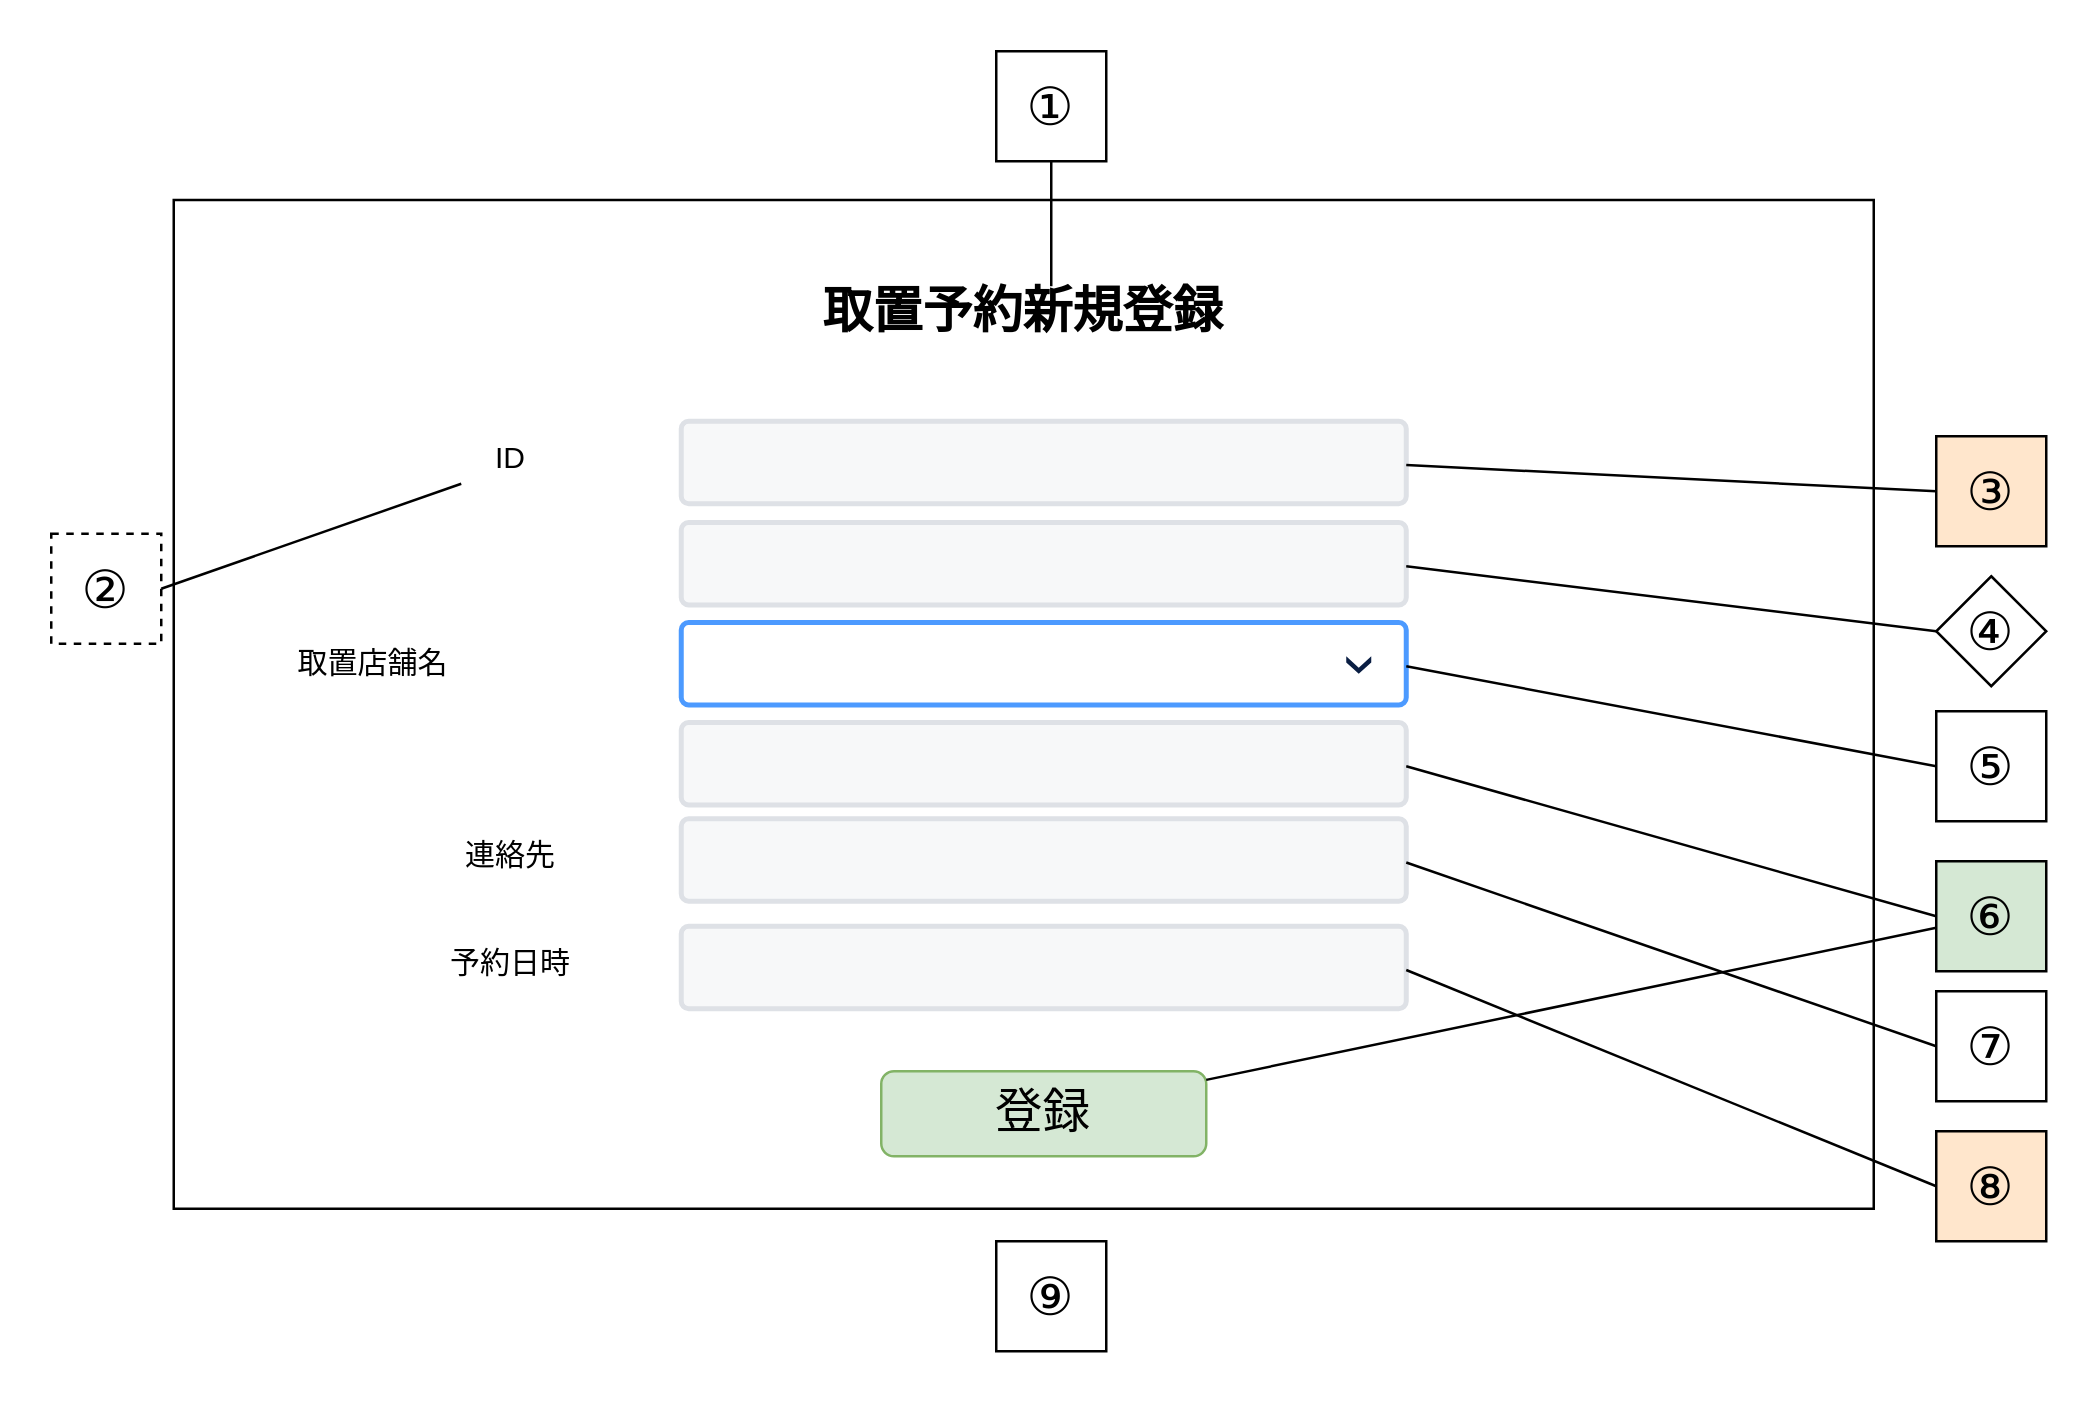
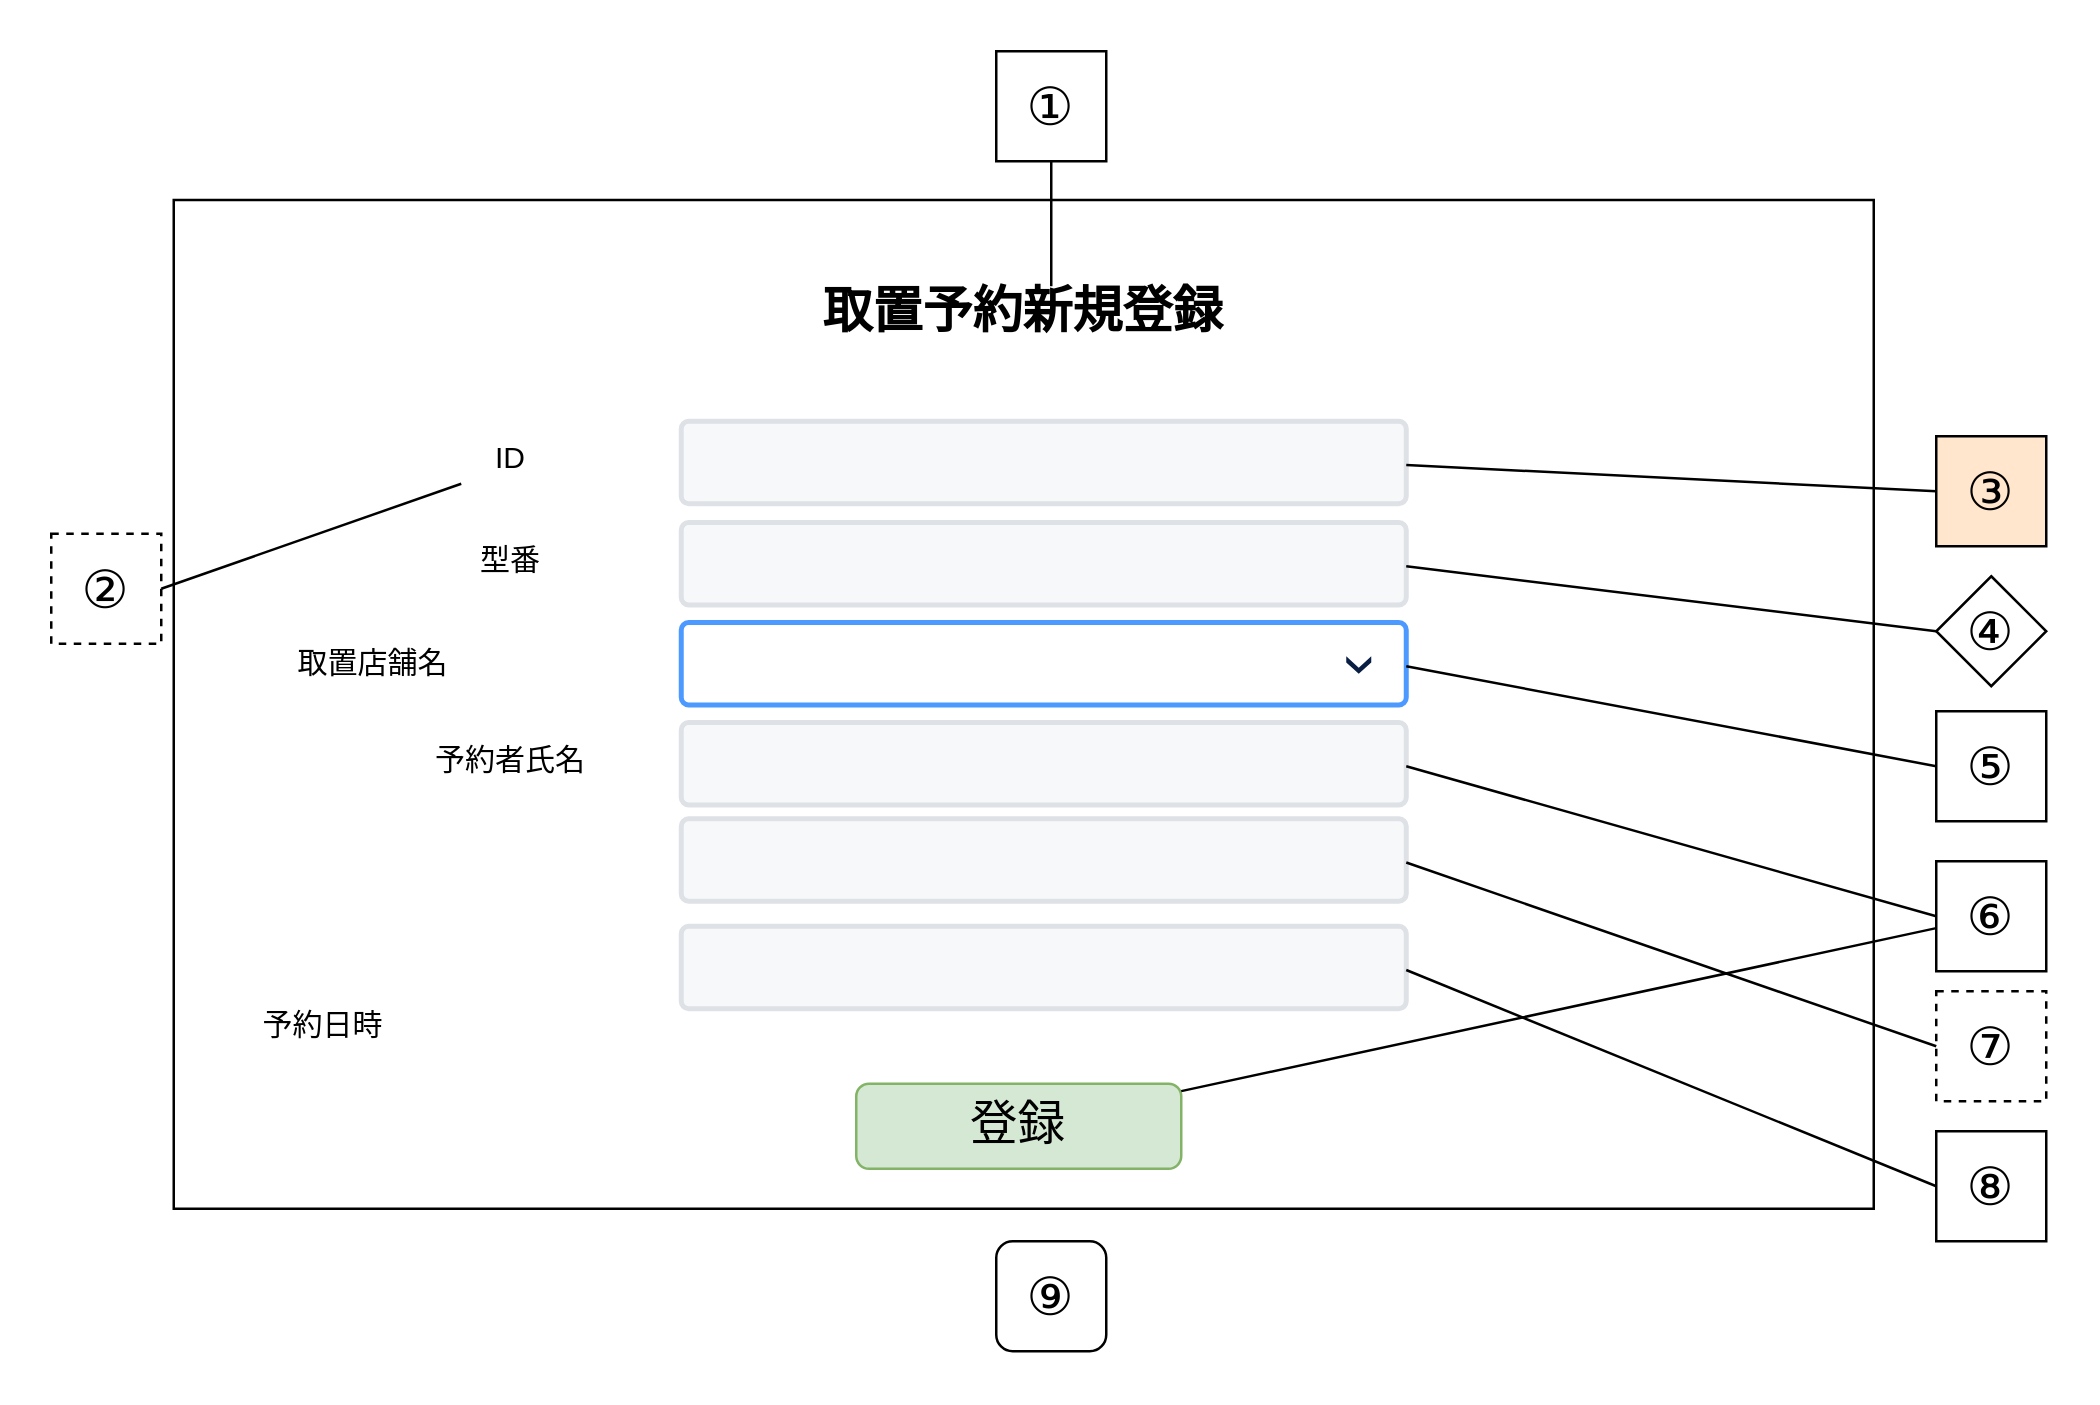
  <mxCell id="0" />
  <mxCell id="1" parent="0" />
  <mxCell id="2" value="" style="rounded=0;whiteSpace=wrap;html=1;fillColor=default;strokeColor=default;fontColor=default;" vertex="1" parent="1"><mxGeometry x="69" y="79.5" width="680" height="403.5" as="geometry" /></mxCell>
  <mxCell id="3" value="取置予約新規登録" style="text;html=1;strokeColor=none;fillColor=none;align=center;verticalAlign=middle;whiteSpace=wrap;rounded=0;fontColor=default;fontStyle=1;fontSize=20;" vertex="1" parent="1"><mxGeometry x="325.25" y="98" width="167.5" height="50" as="geometry" /></mxCell>
  <mxCell id="4" value="ID" style="text;html=1;strokeColor=none;fillColor=none;align=center;verticalAlign=middle;whiteSpace=wrap;rounded=0;" vertex="1" parent="1"><mxGeometry x="174" y="168" width="60" height="30" as="geometry" /></mxCell>
  <mxCell id="5" value="" style="rounded=1;arcSize=9;fillColor=#F7F8F9;align=left;spacingLeft=5;strokeColor=#DEE1E6;html=1;strokeWidth=2;fontSize=12" vertex="1" parent="1"><mxGeometry x="272" y="168" width="290" height="33" as="geometry" /></mxCell>
+ <mxCell id="6" value="型番" style="text;html=1;strokeColor=none;fillColor=none;align=center;verticalAlign=middle;whiteSpace=wrap;rounded=0;" vertex="1" parent="1"><mxGeometry x="154" y="208.5" width="100" height="30" as="geometry" /></mxCell>
  <mxCell id="7" value="" style="rounded=1;arcSize=9;fillColor=#F7F8F9;align=left;spacingLeft=5;strokeColor=#DEE1E6;html=1;strokeWidth=2;fontSize=12" vertex="1" parent="1"><mxGeometry x="272" y="208.5" width="290" height="33" as="geometry" /></mxCell>
  <mxCell id="8" value="取置店舗名" style="text;html=1;strokeColor=none;fillColor=none;align=center;verticalAlign=middle;whiteSpace=wrap;rounded=0;" vertex="1" parent="1"><mxGeometry x="114" y="250" width="70" height="30" as="geometry" /></mxCell>
+ <mxCell id="9" value="予約者氏名" style="text;html=1;strokeColor=none;fillColor=none;align=center;verticalAlign=middle;whiteSpace=wrap;rounded=0;" vertex="1" parent="1"><mxGeometry x="169" y="288.5" width="70" height="30" as="geometry" /></mxCell>
  <mxCell id="10" value="" style="rounded=1;arcSize=9;fillColor=#ffffff;strokeColor=#4C9AFF;html=1;strokeWidth=2;spacingLeft=30;fontColor=#000000;align=left" vertex="1" parent="1"><mxGeometry x="272" y="248.5" width="290" height="33" as="geometry" /></mxCell>
  <mxCell id="11" value="" style="shape=step;whiteSpace=wrap;html=1;rounded=0;strokeColor=none;strokeWidth=2;fillColor=#0A1E43;gradientColor=none;fontFamily=Verdana;fontSize=14;fontColor=#000000;align=left;direction=south;size=0.65;" vertex="1" parent="10"><mxGeometry x="1" y="0.5" width="10" height="7" relative="1" as="geometry"><mxPoint x="-24" y="-3" as="offset" /></mxGeometry></mxCell>
  <mxCell id="12" value="" style="rounded=1;arcSize=9;fillColor=#F7F8F9;align=left;spacingLeft=5;strokeColor=#DEE1E6;html=1;strokeWidth=2;fontSize=12" vertex="1" parent="1"><mxGeometry x="272" y="288.5" width="290" height="33" as="geometry" /></mxCell>
- <mxCell id="13" value="連絡先" style="text;html=1;strokeColor=none;fillColor=none;align=center;verticalAlign=middle;whiteSpace=wrap;rounded=0;" vertex="1" parent="1"><mxGeometry x="169" y="327" width="70" height="30" as="geometry" /></mxCell>
  <mxCell id="14" value="" style="rounded=1;arcSize=9;fillColor=#F7F8F9;align=left;spacingLeft=5;strokeColor=#DEE1E6;html=1;strokeWidth=2;fontSize=12" vertex="1" parent="1"><mxGeometry x="272" y="327" width="290" height="33" as="geometry" /></mxCell>
- <mxCell id="15" value="予約日時" style="text;html=1;strokeColor=none;fillColor=none;align=center;verticalAlign=middle;whiteSpace=wrap;rounded=0;" vertex="1" parent="1"><mxGeometry x="169" y="370" width="70" height="30" as="geometry" /></mxCell>
+ <mxCell id="15" value="予約日時" style="text;html=1;strokeColor=none;fillColor=none;align=center;verticalAlign=middle;whiteSpace=wrap;rounded=0;" vertex="1" parent="1"><mxGeometry x="94" y="395" width="70" height="30" as="geometry" /></mxCell>
  <mxCell id="16" value="" style="rounded=1;arcSize=9;fillColor=#F7F8F9;align=left;spacingLeft=5;strokeColor=#DEE1E6;html=1;strokeWidth=2;fontSize=12" vertex="1" parent="1"><mxGeometry x="272" y="370" width="290" height="33" as="geometry" /></mxCell>
- <mxCell id="17" value="&lt;span style=&quot;font-size: 19px&quot;&gt;登録&lt;/span&gt;" style="rounded=1;whiteSpace=wrap;html=1;align=center;labelBackgroundColor=none;fillColor=#d5e8d4;strokeColor=#82b366;" vertex="1" parent="1"><mxGeometry x="352" y="428" width="130" height="34" as="geometry" /></mxCell>
+ <mxCell id="17" value="&lt;span style=&quot;font-size: 19px&quot;&gt;登録&lt;/span&gt;" style="rounded=1;whiteSpace=wrap;html=1;align=center;labelBackgroundColor=none;fillColor=#d5e8d4;strokeColor=#82b366;" vertex="1" parent="1"><mxGeometry x="342" y="433" width="130" height="34" as="geometry" /></mxCell>
  <mxCell id="18" value="①" style="whiteSpace=wrap;html=1;aspect=fixed;fontSize=21;" vertex="1" parent="1"><mxGeometry x="398" y="20" width="44" height="44" as="geometry" /></mxCell>
  <mxCell id="19" value="②" style="whiteSpace=wrap;html=1;aspect=fixed;fontSize=21;dashed=1;" vertex="1" parent="1"><mxGeometry x="20" y="213" width="44" height="44" as="geometry" /></mxCell>
  <mxCell id="20" value="" style="endArrow=none;html=1;rounded=0;fontSize=19;entryX=1;entryY=0.5;entryDx=0;entryDy=0;exitX=0;exitY=0.5;exitDx=0;exitDy=0;" edge="1" parent="1" target="19"><mxGeometry width="50" height="50" relative="1" as="geometry"><mxPoint x="184" y="193" as="sourcePoint" /><mxPoint x="214" y="303" as="targetPoint" /></mxGeometry></mxCell>
  <mxCell id="21" value="③" style="whiteSpace=wrap;html=1;aspect=fixed;fontSize=21;fillColor=#ffe6cc;" vertex="1" parent="1"><mxGeometry x="774" y="174" width="44" height="44" as="geometry" /></mxCell>
  <mxCell id="22" value="" style="endArrow=none;html=1;rounded=0;fontSize=19;entryX=0;entryY=0.5;entryDx=0;entryDy=0;exitX=1;exitY=0.5;exitDx=0;exitDy=0;" edge="1" parent="1" target="21"><mxGeometry width="50" height="50" relative="1" as="geometry"><mxPoint x="562" y="185.5" as="sourcePoint" /><mxPoint x="968" y="324" as="targetPoint" /></mxGeometry></mxCell>
  <mxCell id="23" value="④" style="rhombus;whiteSpace=wrap;html=1;aspect=fixed;fontSize=21;" vertex="1" parent="1"><mxGeometry x="774" y="230" width="44" height="44" as="geometry" /></mxCell>
  <mxCell id="24" value="" style="endArrow=none;html=1;rounded=0;fontSize=19;entryX=0;entryY=0.5;entryDx=0;entryDy=0;exitX=1;exitY=0.5;exitDx=0;exitDy=0;" edge="1" parent="1" target="23"><mxGeometry width="50" height="50" relative="1" as="geometry"><mxPoint x="562" y="226" as="sourcePoint" /><mxPoint x="978" y="334" as="targetPoint" /></mxGeometry></mxCell>
  <mxCell id="25" value="⑤" style="whiteSpace=wrap;html=1;aspect=fixed;fontSize=21;" vertex="1" parent="1"><mxGeometry x="774" y="284" width="44" height="44" as="geometry" /></mxCell>
  <mxCell id="26" value="" style="endArrow=none;html=1;rounded=0;fontSize=19;entryX=0;entryY=0.5;entryDx=0;entryDy=0;exitX=1;exitY=0.5;exitDx=0;exitDy=0;exitPerimeter=0;" edge="1" parent="1" target="25"><mxGeometry width="50" height="50" relative="1" as="geometry"><mxPoint x="562" y="266" as="sourcePoint" /><mxPoint x="988" y="344" as="targetPoint" /></mxGeometry></mxCell>
- <mxCell id="27" value="⑥" style="whiteSpace=wrap;html=1;aspect=fixed;fontSize=21;fillColor=#d5e8d4;" vertex="1" parent="1"><mxGeometry x="774" y="344" width="44" height="44" as="geometry" /></mxCell>
+ <mxCell id="27" value="⑥" style="whiteSpace=wrap;html=1;aspect=fixed;fontSize=21;" vertex="1" parent="1"><mxGeometry x="774" y="344" width="44" height="44" as="geometry" /></mxCell>
  <mxCell id="28" value="" style="endArrow=none;html=1;rounded=0;fontSize=19;entryX=0;entryY=0.5;entryDx=0;entryDy=0;exitX=1;exitY=0.5;exitDx=0;exitDy=0;" edge="1" parent="1" target="27"><mxGeometry width="50" height="50" relative="1" as="geometry"><mxPoint x="562" y="306" as="sourcePoint" /><mxPoint x="968" y="454" as="targetPoint" /></mxGeometry></mxCell>
- <mxCell id="29" value="⑦" style="whiteSpace=wrap;html=1;aspect=fixed;fontSize=21;" vertex="1" parent="1"><mxGeometry x="774" y="396" width="44" height="44" as="geometry" /></mxCell>
+ <mxCell id="29" value="⑦" style="whiteSpace=wrap;html=1;aspect=fixed;fontSize=21;dashed=1;" vertex="1" parent="1"><mxGeometry x="774" y="396" width="44" height="44" as="geometry" /></mxCell>
  <mxCell id="30" value="" style="endArrow=none;html=1;rounded=0;fontSize=19;entryX=0;entryY=0.5;entryDx=0;entryDy=0;exitX=1;exitY=0.5;exitDx=0;exitDy=0;" edge="1" parent="1" target="29"><mxGeometry width="50" height="50" relative="1" as="geometry"><mxPoint x="562" y="344.5" as="sourcePoint" /><mxPoint x="968" y="506" as="targetPoint" /></mxGeometry></mxCell>
- <mxCell id="31" value="⑧" style="whiteSpace=wrap;html=1;aspect=fixed;fontSize=21;fillColor=#ffe6cc;" vertex="1" parent="1"><mxGeometry x="774" y="452" width="44" height="44" as="geometry" /></mxCell>
+ <mxCell id="31" value="⑧" style="whiteSpace=wrap;html=1;aspect=fixed;fontSize=21;" vertex="1" parent="1"><mxGeometry x="774" y="452" width="44" height="44" as="geometry" /></mxCell>
  <mxCell id="32" value="" style="endArrow=none;html=1;rounded=0;fontSize=19;entryX=0;entryY=0.5;entryDx=0;entryDy=0;exitX=1;exitY=0.5;exitDx=0;exitDy=0;" edge="1" parent="1" target="31"><mxGeometry width="50" height="50" relative="1" as="geometry"><mxPoint x="562" y="387.5" as="sourcePoint" /><mxPoint x="968" y="562" as="targetPoint" /></mxGeometry></mxCell>
  <mxCell id="33" value="" style="endArrow=none;html=1;rounded=0;fontSize=19;entryX=0.5;entryY=1;entryDx=0;entryDy=0;" edge="1" parent="1"><mxGeometry width="50" height="50" relative="1" as="geometry"><mxPoint x="420" y="114" as="sourcePoint" /><mxPoint x="420" y="64" as="targetPoint" /></mxGeometry></mxCell>
- <mxCell id="34" value="⑨" style="whiteSpace=wrap;html=1;aspect=fixed;fontSize=21;" vertex="1" parent="1"><mxGeometry x="398" y="496" width="44" height="44" as="geometry" /></mxCell>
+ <mxCell id="34" value="⑨" style="whiteSpace=wrap;html=1;aspect=fixed;fontSize=21;rounded=1;" vertex="1" parent="1"><mxGeometry x="398" y="496" width="44" height="44" as="geometry" /></mxCell>
  <mxCell id="35" value="" style="endArrow=none;html=1;rounded=0;fontSize=19;" edge="1" parent="1" target="27" source="17"><mxGeometry width="50" height="50" relative="1" as="geometry"><mxPoint x="485" y="461" as="sourcePoint" /><mxPoint x="362" y="502" as="targetPoint" /></mxGeometry></mxCell>
